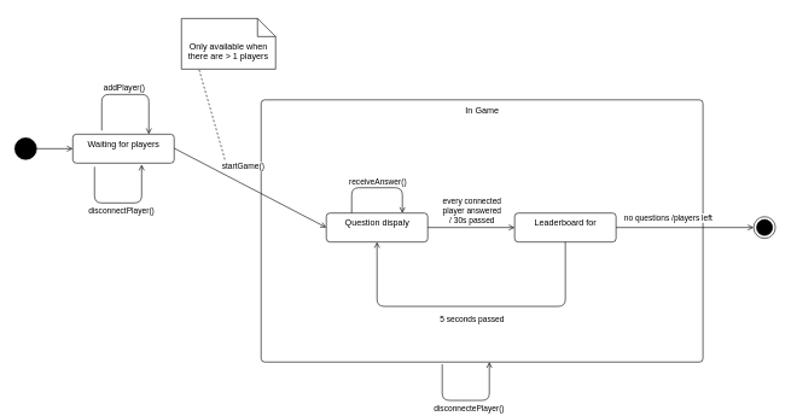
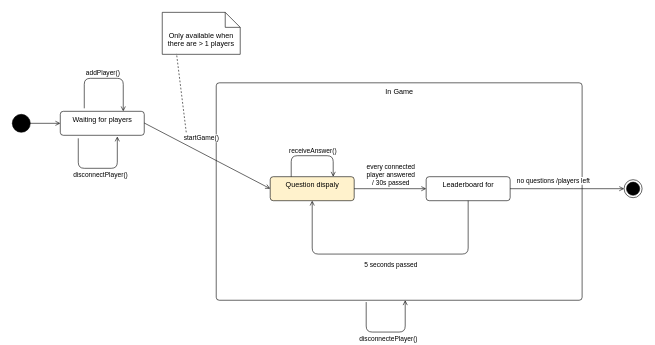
  <mxCell id="0" />
  <mxCell id="1" parent="0" />
  <mxCell id="2" style="edgeStyle=none;html=1;entryX=0;entryY=0.5;entryDx=0;entryDy=0;endArrow=open;endFill=0;" edge="1" parent="1" source="3" target="4"><mxGeometry relative="1" as="geometry" /></mxCell>
  <mxCell id="3" value="" style="ellipse;fillColor=strokeColor;" vertex="1" parent="1"><mxGeometry x="20" y="190" width="30" height="30" as="geometry" /></mxCell>
  <mxCell id="4" value="Waiting for players" style="html=1;align=center;verticalAlign=top;rounded=1;absoluteArcSize=1;arcSize=10;dashed=0;" vertex="1" parent="1"><mxGeometry x="100" y="185" width="140" height="40" as="geometry" /></mxCell>
  <mxCell id="5" value="In Game" style="html=1;align=center;verticalAlign=top;rounded=1;absoluteArcSize=1;arcSize=10;dashed=0;" vertex="1" parent="1"><mxGeometry x="360" y="137.5" width="610" height="362.5" as="geometry" /></mxCell>
  <mxCell id="6" style="edgeStyle=none;html=1;entryX=0;entryY=0.5;entryDx=0;entryDy=0;endArrow=open;endFill=0;" edge="1" parent="1" target="17"><mxGeometry relative="1" as="geometry"><mxPoint x="240" y="204.5" as="sourcePoint" /><mxPoint x="290" y="204.5" as="targetPoint" /></mxGeometry></mxCell>
  <mxCell id="7" value="startGame()" style="edgeLabel;html=1;align=center;verticalAlign=middle;resizable=0;points=[];" vertex="1" connectable="0" parent="6"><mxGeometry x="-0.08" relative="1" as="geometry"><mxPoint x="-2" y="-25" as="offset" /></mxGeometry></mxCell>
- <mxCell id="8" value="Only available when there are &amp;gt; 1 players" style="shape=note2;boundedLbl=1;whiteSpace=wrap;html=1;size=25;verticalAlign=top;align=center;" vertex="1" parent="1"><mxGeometry x="250" y="25" width="130" height="70" as="geometry" /></mxCell>
+ <mxCell id="8" value="Only available when there are &amp;gt; 1 players" style="shape=note2;boundedLbl=1;whiteSpace=wrap;html=1;size=25;verticalAlign=top;align=center;" vertex="1" parent="1"><mxGeometry x="270" y="20" width="130" height="70" as="geometry" /></mxCell>
  <mxCell id="9" value="" style="endArrow=none;dashed=1;html=1;entryX=0.183;entryY=0.983;entryDx=0;entryDy=0;entryPerimeter=0;" edge="1" parent="1" target="8"><mxGeometry width="50" height="50" relative="1" as="geometry"><mxPoint x="310" y="220" as="sourcePoint" /><mxPoint x="360" y="120" as="targetPoint" /></mxGeometry></mxCell>
  <mxCell id="10" style="edgeStyle=elbowEdgeStyle;html=1;endArrow=open;endFill=0;elbow=vertical;entryX=0.75;entryY=0;entryDx=0;entryDy=0;" edge="1" parent="1" target="4"><mxGeometry relative="1" as="geometry"><mxPoint x="140" y="180" as="sourcePoint" /><mxPoint x="200" y="110" as="targetPoint" /><Array as="points"><mxPoint x="180" y="130" /></Array></mxGeometry></mxCell>
  <mxCell id="11" value="addPlayer()" style="edgeLabel;html=1;align=center;verticalAlign=middle;resizable=0;points=[];" vertex="1" connectable="0" parent="10"><mxGeometry x="0.518" y="-3" relative="1" as="geometry"><mxPoint x="-32" y="-24" as="offset" /></mxGeometry></mxCell>
  <mxCell id="12" style="edgeStyle=elbowEdgeStyle;html=1;endArrow=open;endFill=0;elbow=vertical;entryX=0.679;entryY=1.05;entryDx=0;entryDy=0;entryPerimeter=0;" edge="1" parent="1" target="4"><mxGeometry relative="1" as="geometry"><mxPoint x="130" y="230" as="sourcePoint" /><mxPoint x="195" y="235" as="targetPoint" /><Array as="points"><mxPoint x="210" y="280" /><mxPoint x="160" y="280" /></Array></mxGeometry></mxCell>
  <mxCell id="13" value="disconnectPlayer()" style="edgeLabel;html=1;align=center;verticalAlign=middle;resizable=0;points=[];" vertex="1" connectable="0" parent="12"><mxGeometry x="0.518" y="-3" relative="1" as="geometry"><mxPoint x="-32" y="23" as="offset" /></mxGeometry></mxCell>
  <mxCell id="14" style="edgeStyle=elbowEdgeStyle;html=1;endArrow=open;endFill=0;elbow=vertical;entryX=0.679;entryY=1.05;entryDx=0;entryDy=0;entryPerimeter=0;" edge="1" parent="1"><mxGeometry relative="1" as="geometry"><mxPoint x="610" y="503" as="sourcePoint" /><mxPoint x="675.06" y="500" as="targetPoint" /><Array as="points"><mxPoint x="690" y="553" /><mxPoint x="640" y="553" /></Array></mxGeometry></mxCell>
  <mxCell id="15" value="disconnectePlayer()" style="edgeLabel;html=1;align=center;verticalAlign=middle;resizable=0;points=[];" vertex="1" connectable="0" parent="14"><mxGeometry x="0.518" y="-3" relative="1" as="geometry"><mxPoint x="-32" y="23" as="offset" /></mxGeometry></mxCell>
  <mxCell id="16" value="" style="ellipse;html=1;shape=endState;fillColor=strokeColor;" vertex="1" parent="1"><mxGeometry x="1040" y="299" width="30" height="30" as="geometry" /></mxCell>
- <mxCell id="17" value="Question dispaly" style="html=1;align=center;verticalAlign=top;rounded=1;absoluteArcSize=1;arcSize=10;dashed=0;" vertex="1" parent="1"><mxGeometry x="450" y="294" width="140" height="40" as="geometry" /></mxCell>
+ <mxCell id="17" value="Question dispaly" style="html=1;align=center;verticalAlign=top;rounded=1;absoluteArcSize=1;arcSize=10;dashed=0;fillColor=#fff2cc;" vertex="1" parent="1"><mxGeometry x="450" y="294" width="140" height="40" as="geometry" /></mxCell>
  <mxCell id="18" value="Leaderboard for" style="html=1;align=center;verticalAlign=top;rounded=1;absoluteArcSize=1;arcSize=10;dashed=0;" vertex="1" parent="1"><mxGeometry x="710" y="294" width="140" height="40" as="geometry" /></mxCell>
  <mxCell id="19" style="edgeStyle=none;html=1;entryX=0;entryY=0.5;entryDx=0;entryDy=0;endArrow=open;endFill=0;exitX=1;exitY=0.5;exitDx=0;exitDy=0;" edge="1" parent="1" source="17" target="18"><mxGeometry relative="1" as="geometry"><mxPoint x="600" y="340" as="sourcePoint" /><mxPoint x="810" y="449.5" as="targetPoint" /></mxGeometry></mxCell>
  <mxCell id="20" value="every connected&lt;br&gt;player answered&lt;br&gt;/ 30s passed" style="edgeLabel;html=1;align=center;verticalAlign=middle;resizable=0;points=[];" vertex="1" connectable="0" parent="19"><mxGeometry x="-0.08" relative="1" as="geometry"><mxPoint x="5" y="-24" as="offset" /></mxGeometry></mxCell>
  <mxCell id="21" style="edgeStyle=elbowEdgeStyle;html=1;endArrow=open;endFill=0;elbow=vertical;entryX=0.5;entryY=1;entryDx=0;entryDy=0;exitX=0.5;exitY=1;exitDx=0;exitDy=0;" edge="1" parent="1" source="18" target="17"><mxGeometry relative="1" as="geometry"><mxPoint x="610" y="373" as="sourcePoint" /><mxPoint x="675.06" y="370" as="targetPoint" /><Array as="points"><mxPoint x="690" y="423" /><mxPoint x="640" y="423" /></Array></mxGeometry></mxCell>
  <mxCell id="22" value="5 seconds passed" style="edgeLabel;html=1;align=center;verticalAlign=middle;resizable=0;points=[];" vertex="1" connectable="0" parent="21"><mxGeometry x="0.518" y="-3" relative="1" as="geometry"><mxPoint x="113" y="20" as="offset" /></mxGeometry></mxCell>
  <mxCell id="23" value="" style="edgeStyle=elbowEdgeStyle;elbow=vertical;html=1;endArrow=open;endFill=0;exitX=1;exitY=0.5;exitDx=0;exitDy=0;" edge="1" parent="1" source="18" target="16"><mxGeometry relative="1" as="geometry"><mxPoint x="1000" y="350" as="sourcePoint" /></mxGeometry></mxCell>
  <mxCell id="24" value="no questions /players left" style="edgeLabel;html=1;align=center;verticalAlign=middle;resizable=0;points=[];" vertex="1" connectable="0" parent="23"><mxGeometry x="-0.478" y="1" relative="1" as="geometry"><mxPoint x="21" y="-13" as="offset" /></mxGeometry></mxCell>
  <mxCell id="25" style="edgeStyle=elbowEdgeStyle;html=1;endArrow=open;endFill=0;elbow=vertical;entryX=0.75;entryY=0;entryDx=0;entryDy=0;exitX=0.25;exitY=0;exitDx=0;exitDy=0;" edge="1" parent="1" source="17" target="17"><mxGeometry relative="1" as="geometry"><mxPoint x="660" y="170" as="sourcePoint" /><mxPoint x="400" y="170" as="targetPoint" /><Array as="points"><mxPoint x="570" y="259" /><mxPoint x="520" y="259" /></Array></mxGeometry></mxCell>
  <mxCell id="26" value="receiveAnswer()" style="edgeLabel;html=1;align=center;verticalAlign=middle;resizable=0;points=[];" vertex="1" connectable="0" parent="25"><mxGeometry x="0.518" y="-3" relative="1" as="geometry"><mxPoint x="-32" y="-10" as="offset" /></mxGeometry></mxCell>
